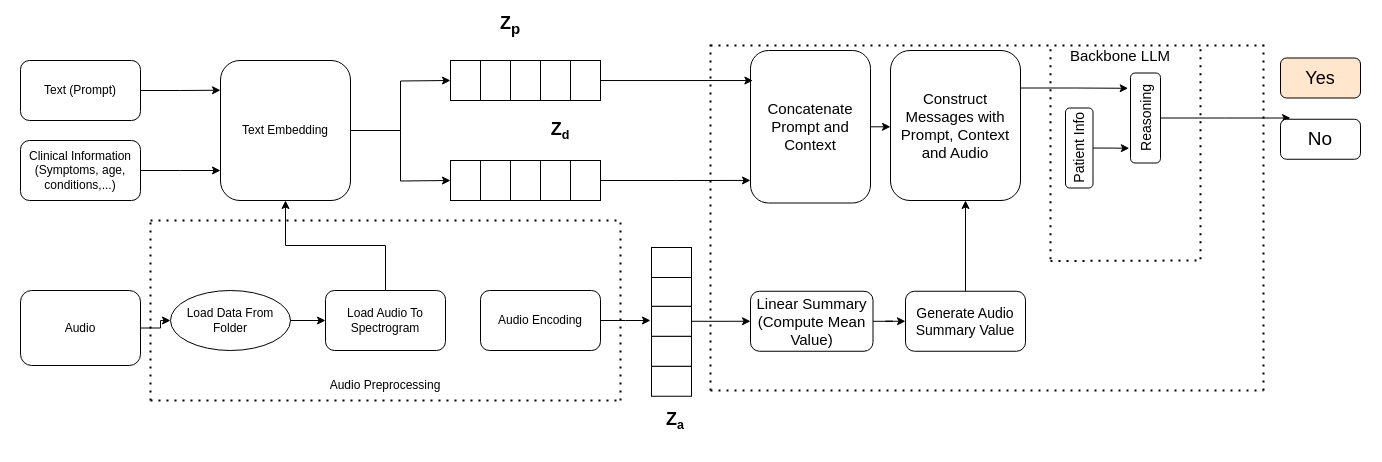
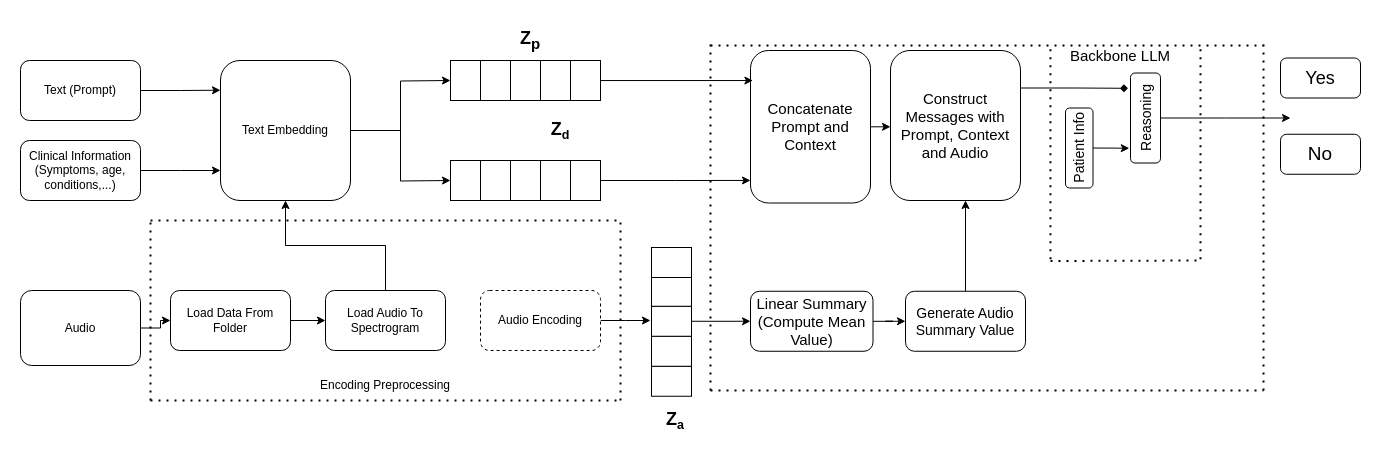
  <mxCell id="0" />
  <mxCell id="1" parent="0" />
  <mxCell id="2" value="" style="edgeStyle=orthogonalEdgeStyle;rounded=0;orthogonalLoop=1;jettySize=auto;html=1;" parent="1" source="3" target="8" edge="1"><mxGeometry relative="1" as="geometry" /></mxCell>
  <mxCell id="3" value="Audio" style="rounded=1;whiteSpace=wrap;html=1;" parent="1" vertex="1"><mxGeometry x="20" y="290" width="120" height="75" as="geometry" /></mxCell>
  <mxCell id="4" style="edgeStyle=orthogonalEdgeStyle;rounded=0;orthogonalLoop=1;jettySize=auto;html=1;" parent="1" source="5" edge="1"><mxGeometry relative="1" as="geometry"><mxPoint x="220" y="170" as="targetPoint" /></mxGeometry></mxCell>
  <mxCell id="5" value="Clinical Information&lt;div&gt;(Symptoms, age, conditions,...)&lt;/div&gt;" style="rounded=1;whiteSpace=wrap;html=1;" parent="1" vertex="1"><mxGeometry x="20" y="140" width="120" height="60" as="geometry" /></mxCell>
  <mxCell id="6" style="edgeStyle=orthogonalEdgeStyle;rounded=0;orthogonalLoop=1;jettySize=auto;html=1;exitX=1;exitY=0.5;exitDx=0;exitDy=0;" parent="1" source="7" edge="1"><mxGeometry relative="1" as="geometry"><mxPoint x="220" y="89.724" as="targetPoint" /></mxGeometry></mxCell>
  <mxCell id="7" value="Text (Prompt)" style="rounded=1;whiteSpace=wrap;html=1;" parent="1" vertex="1"><mxGeometry x="20" y="60" width="120" height="60" as="geometry" /></mxCell>
- <mxCell id="8" value="Load Data From Folder" style="ellipse;whiteSpace=wrap;html=1;" parent="1" vertex="1"><mxGeometry x="170" y="290" width="120" height="60" as="geometry" /></mxCell>
+ <mxCell id="8" value="Load Data From Folder" style="rounded=1;whiteSpace=wrap;html=1;" parent="1" vertex="1"><mxGeometry x="170" y="290" width="120" height="60" as="geometry" /></mxCell>
  <mxCell id="9" style="edgeStyle=orthogonalEdgeStyle;rounded=0;orthogonalLoop=1;jettySize=auto;html=1;" parent="1" source="11" edge="1"><mxGeometry relative="1" as="geometry"><mxPoint x="450" y="80" as="targetPoint" /></mxGeometry></mxCell>
  <mxCell id="10" style="edgeStyle=orthogonalEdgeStyle;rounded=0;orthogonalLoop=1;jettySize=auto;html=1;" parent="1" source="11" edge="1"><mxGeometry relative="1" as="geometry"><mxPoint x="450" y="180" as="targetPoint" /></mxGeometry></mxCell>
  <mxCell id="11" value="Text Embedding" style="rounded=1;whiteSpace=wrap;html=1;" parent="1" vertex="1"><mxGeometry x="220" y="60" width="130" height="140" as="geometry" /></mxCell>
  <mxCell id="12" value="" style="edgeStyle=orthogonalEdgeStyle;rounded=0;orthogonalLoop=1;jettySize=auto;html=1;" parent="1" source="8" target="14" edge="1"><mxGeometry relative="1" as="geometry"><mxPoint x="410" y="320" as="targetPoint" /><mxPoint x="340" y="320" as="sourcePoint" /></mxGeometry></mxCell>
  <mxCell id="13" style="edgeStyle=orthogonalEdgeStyle;rounded=0;orthogonalLoop=1;jettySize=auto;html=1;" parent="1" source="14" target="11" edge="1"><mxGeometry relative="1" as="geometry"><mxPoint x="480" y="320" as="targetPoint" /></mxGeometry></mxCell>
  <mxCell id="14" value="Load Audio To Spectrogram" style="rounded=1;whiteSpace=wrap;html=1;" parent="1" vertex="1"><mxGeometry x="325" y="290" width="120" height="60" as="geometry" /></mxCell>
  <mxCell id="15" style="edgeStyle=orthogonalEdgeStyle;rounded=0;orthogonalLoop=1;jettySize=auto;html=1;" edge="1" parent="1" source="16"><mxGeometry relative="1" as="geometry"><mxPoint x="650" y="320" as="targetPoint" /></mxGeometry></mxCell>
- <mxCell id="16" value="Audio Encoding" style="rounded=1;whiteSpace=wrap;html=1;" parent="1" vertex="1"><mxGeometry x="480" y="290" width="120" height="60" as="geometry" /></mxCell>
+ <mxCell id="16" value="Audio Encoding" style="rounded=1;whiteSpace=wrap;html=1;dashed=1;" parent="1" vertex="1"><mxGeometry x="480" y="290" width="120" height="60" as="geometry" /></mxCell>
  <mxCell id="17" value="" style="endArrow=none;dashed=1;html=1;dashPattern=1 3;strokeWidth=2;rounded=0;" parent="1" edge="1"><mxGeometry width="50" height="50" relative="1" as="geometry"><mxPoint x="150" y="400" as="sourcePoint" /><mxPoint x="150" y="220" as="targetPoint" /></mxGeometry></mxCell>
  <mxCell id="18" value="" style="endArrow=none;dashed=1;html=1;dashPattern=1 3;strokeWidth=2;rounded=0;" parent="1" edge="1"><mxGeometry width="50" height="50" relative="1" as="geometry"><mxPoint x="150" y="220" as="sourcePoint" /><mxPoint x="620" y="220" as="targetPoint" /></mxGeometry></mxCell>
  <mxCell id="19" value="" style="endArrow=none;dashed=1;html=1;dashPattern=1 3;strokeWidth=2;rounded=0;" parent="1" edge="1"><mxGeometry width="50" height="50" relative="1" as="geometry"><mxPoint x="150" y="400" as="sourcePoint" /><mxPoint x="620" y="400" as="targetPoint" /></mxGeometry></mxCell>
- <mxCell id="20" value="Audio Preprocessing" style="text;html=1;align=center;verticalAlign=middle;whiteSpace=wrap;rounded=0;" parent="1" vertex="1"><mxGeometry x="290" y="370" width="190" height="30" as="geometry" /></mxCell>
+ <mxCell id="20" value="Encoding Preprocessing" style="text;html=1;align=center;verticalAlign=middle;whiteSpace=wrap;rounded=0;" parent="1" vertex="1"><mxGeometry x="290" y="370" width="190" height="30" as="geometry" /></mxCell>
  <mxCell id="21" value="" style="rounded=0;whiteSpace=wrap;html=1;" parent="1" vertex="1"><mxGeometry x="450" y="60" width="30" height="40" as="geometry" /></mxCell>
  <mxCell id="22" value="" style="rounded=0;whiteSpace=wrap;html=1;" parent="1" vertex="1"><mxGeometry x="480" y="60" width="30" height="40" as="geometry" /></mxCell>
  <mxCell id="23" value="" style="rounded=0;whiteSpace=wrap;html=1;" parent="1" vertex="1"><mxGeometry x="540" y="60" width="30" height="40" as="geometry" /></mxCell>
  <mxCell id="24" value="" style="rounded=0;whiteSpace=wrap;html=1;" parent="1" vertex="1"><mxGeometry x="510" y="60" width="30" height="40" as="geometry" /></mxCell>
  <mxCell id="25" value="" style="rounded=0;whiteSpace=wrap;html=1;" parent="1" vertex="1"><mxGeometry x="570" y="60" width="30" height="40" as="geometry" /></mxCell>
  <mxCell id="26" value="" style="rounded=0;whiteSpace=wrap;html=1;" parent="1" vertex="1"><mxGeometry x="450" y="160" width="30" height="40" as="geometry" /></mxCell>
  <mxCell id="27" value="" style="rounded=0;whiteSpace=wrap;html=1;" parent="1" vertex="1"><mxGeometry x="480" y="160" width="30" height="40" as="geometry" /></mxCell>
  <mxCell id="28" value="" style="rounded=0;whiteSpace=wrap;html=1;" parent="1" vertex="1"><mxGeometry x="540" y="160" width="30" height="40" as="geometry" /></mxCell>
  <mxCell id="29" value="" style="rounded=0;whiteSpace=wrap;html=1;" parent="1" vertex="1"><mxGeometry x="510" y="160" width="30" height="40" as="geometry" /></mxCell>
  <mxCell id="30" value="" style="rounded=0;whiteSpace=wrap;html=1;" parent="1" vertex="1"><mxGeometry x="570" y="160" width="30" height="40" as="geometry" /></mxCell>
  <mxCell id="31" value="" style="rounded=0;whiteSpace=wrap;html=1;rotation=-90;" parent="1" vertex="1"><mxGeometry x="656" y="360.75" width="30" height="40" as="geometry" /></mxCell>
- <mxCell id="32" value="&lt;b&gt;&lt;font style=&quot;font-size: 18px;&quot;&gt;Z&lt;sub&gt;p&lt;/sub&gt;&lt;/font&gt;&lt;/b&gt;" style="text;html=1;align=center;verticalAlign=middle;whiteSpace=wrap;rounded=0;" parent="1" vertex="1"><mxGeometry x="475" y="5" width="70" height="40" as="geometry" /></mxCell>
+ <mxCell id="32" value="&lt;b&gt;&lt;font style=&quot;font-size: 18px;&quot;&gt;Z&lt;sub&gt;p&lt;/sub&gt;&lt;/font&gt;&lt;/b&gt;" style="text;html=1;align=center;verticalAlign=middle;whiteSpace=wrap;rounded=0;" parent="1" vertex="1"><mxGeometry x="495" y="20" width="70" height="40" as="geometry" /></mxCell>
  <mxCell id="33" value="&lt;b&gt;&lt;font style=&quot;font-size: 18px;&quot;&gt;Z&lt;/font&gt;&lt;font style=&quot;font-size: 15px;&quot;&gt;&lt;sub&gt;a&lt;/sub&gt;&lt;/font&gt;&lt;/b&gt;" style="text;html=1;align=center;verticalAlign=middle;whiteSpace=wrap;rounded=0;rotation=0;" parent="1" vertex="1"><mxGeometry x="640" y="400" width="70" height="40" as="geometry" /></mxCell>
  <mxCell id="34" value="&lt;b&gt;&lt;font style=&quot;font-size: 18px;&quot;&gt;Z&lt;/font&gt;&lt;font style=&quot;font-size: 15px;&quot;&gt;&lt;sub&gt;d&lt;/sub&gt;&lt;/font&gt;&lt;/b&gt;" style="text;html=1;align=center;verticalAlign=middle;whiteSpace=wrap;rounded=0;" parent="1" vertex="1"><mxGeometry x="525" y="110" width="70" height="40" as="geometry" /></mxCell>
  <mxCell id="35" value="" style="endArrow=none;dashed=1;html=1;dashPattern=1 3;strokeWidth=2;rounded=0;" parent="1" edge="1"><mxGeometry width="50" height="50" relative="1" as="geometry"><mxPoint x="710" y="390" as="sourcePoint" /><mxPoint x="1263" y="390" as="targetPoint" /></mxGeometry></mxCell>
  <mxCell id="36" value="" style="endArrow=none;dashed=1;html=1;dashPattern=1 3;strokeWidth=2;rounded=0;" parent="1" edge="1"><mxGeometry width="50" height="50" relative="1" as="geometry"><mxPoint x="710" y="390" as="sourcePoint" /><mxPoint x="710" y="40" as="targetPoint" /></mxGeometry></mxCell>
  <mxCell id="37" value="" style="endArrow=none;dashed=1;html=1;dashPattern=1 3;strokeWidth=2;rounded=0;" parent="1" edge="1"><mxGeometry width="50" height="50" relative="1" as="geometry"><mxPoint x="710" y="45" as="sourcePoint" /><mxPoint x="1263" y="45" as="targetPoint" /></mxGeometry></mxCell>
  <mxCell id="38" style="edgeStyle=orthogonalEdgeStyle;rounded=0;orthogonalLoop=1;jettySize=auto;html=1;entryX=0;entryY=0.5;entryDx=0;entryDy=0;" parent="1" source="39" target="40" edge="1"><mxGeometry relative="1" as="geometry"><mxPoint x="900" y="320.75" as="targetPoint" /></mxGeometry></mxCell>
  <mxCell id="39" value="&lt;font style=&quot;font-size: 15px;&quot;&gt;Linear Summary&lt;/font&gt;&lt;div&gt;&lt;font style=&quot;font-size: 15px;&quot;&gt;(Compute Mean Value)&lt;/font&gt;&lt;/div&gt;" style="rounded=1;whiteSpace=wrap;html=1;" parent="1" vertex="1"><mxGeometry x="750" y="290.75" width="122.5" height="60" as="geometry" /></mxCell>
  <mxCell id="40" value="&lt;span style=&quot;font-size: 14px;&quot;&gt;Generate Audio Summary Value&lt;/span&gt;" style="rounded=1;whiteSpace=wrap;html=1;" parent="1" vertex="1"><mxGeometry x="905" y="290.75" width="120" height="60" as="geometry" /></mxCell>
  <mxCell id="41" style="edgeStyle=orthogonalEdgeStyle;rounded=0;orthogonalLoop=1;jettySize=auto;html=1;" parent="1" source="42" edge="1"><mxGeometry relative="1" as="geometry"><mxPoint x="890" y="126.25" as="targetPoint" /></mxGeometry></mxCell>
  <mxCell id="42" value="&lt;font style=&quot;font-size: 15px;&quot;&gt;Concatenate Prompt and Context&lt;/font&gt;" style="rounded=1;whiteSpace=wrap;html=1;" parent="1" vertex="1"><mxGeometry x="750" y="50" width="120" height="152.5" as="geometry" /></mxCell>
  <mxCell id="43" value="&lt;font style=&quot;font-size: 15px;&quot;&gt;Construct Messages with Prompt, Context and Audio&lt;/font&gt;" style="rounded=1;whiteSpace=wrap;html=1;" parent="1" vertex="1"><mxGeometry x="890" y="50" width="130" height="150" as="geometry" /></mxCell>
  <mxCell id="44" style="edgeStyle=orthogonalEdgeStyle;rounded=0;orthogonalLoop=1;jettySize=auto;html=1;" parent="1" source="45" edge="1"><mxGeometry relative="1" as="geometry"><mxPoint x="1290" y="117.5" as="targetPoint" /></mxGeometry></mxCell>
  <mxCell id="45" value="&lt;font style=&quot;font-size: 14px;&quot;&gt;Reasoning&lt;/font&gt;" style="rounded=1;whiteSpace=wrap;html=1;rotation=-90;" parent="1" vertex="1"><mxGeometry x="1100" y="102.5" width="90" height="30" as="geometry" /></mxCell>
  <mxCell id="46" value="&lt;font style=&quot;font-size: 15px;&quot;&gt;Backbone LLM&lt;/font&gt;" style="text;html=1;align=center;verticalAlign=middle;whiteSpace=wrap;rounded=0;" parent="1" vertex="1"><mxGeometry x="1060" y="40" width="120" height="30" as="geometry" /></mxCell>
  <mxCell id="47" value="&lt;font style=&quot;font-size: 14px;&quot;&gt;Patient Info&lt;/font&gt;" style="rounded=1;whiteSpace=wrap;html=1;rotation=-90;" parent="1" vertex="1"><mxGeometry x="1038.75" y="133.75" width="80" height="27.5" as="geometry" /></mxCell>
  <mxCell id="48" value="" style="endArrow=none;dashed=1;html=1;dashPattern=1 3;strokeWidth=2;rounded=0;" parent="1" edge="1"><mxGeometry width="50" height="50" relative="1" as="geometry"><mxPoint x="1050" y="258.75" as="sourcePoint" /><mxPoint x="1050" y="48.75" as="targetPoint" /></mxGeometry></mxCell>
  <mxCell id="49" value="" style="endArrow=none;dashed=1;html=1;dashPattern=1 3;strokeWidth=2;rounded=0;" parent="1" edge="1"><mxGeometry width="50" height="50" relative="1" as="geometry"><mxPoint x="1200" y="258.75" as="sourcePoint" /><mxPoint x="1200" y="48.75" as="targetPoint" /></mxGeometry></mxCell>
  <mxCell id="50" value="" style="endArrow=none;dashed=1;html=1;dashPattern=1 3;strokeWidth=2;rounded=0;" parent="1" edge="1"><mxGeometry width="50" height="50" relative="1" as="geometry"><mxPoint x="1050" y="260.5" as="sourcePoint" /><mxPoint x="1200" y="260" as="targetPoint" /></mxGeometry></mxCell>
- <mxCell id="51" style="edgeStyle=orthogonalEdgeStyle;rounded=0;orthogonalLoop=1;jettySize=auto;html=1;exitX=1;exitY=0.25;exitDx=0;exitDy=0;entryX=0.83;entryY=-0.078;entryDx=0;entryDy=0;entryPerimeter=0;" parent="1" source="43" target="45" edge="1"><mxGeometry relative="1" as="geometry" /></mxCell>
+ <mxCell id="51" style="edgeStyle=orthogonalEdgeStyle;rounded=0;orthogonalLoop=1;jettySize=auto;html=1;exitX=1;exitY=0.25;exitDx=0;exitDy=0;entryX=0.83;entryY=-0.078;entryDx=0;entryDy=0;entryPerimeter=0;endArrow=diamond;" parent="1" source="43" target="45" edge="1"><mxGeometry relative="1" as="geometry" /></mxCell>
  <mxCell id="52" style="edgeStyle=orthogonalEdgeStyle;rounded=0;orthogonalLoop=1;jettySize=auto;html=1;entryX=0.164;entryY=-0.039;entryDx=0;entryDy=0;entryPerimeter=0;" parent="1" source="47" target="45" edge="1"><mxGeometry relative="1" as="geometry" /></mxCell>
  <mxCell id="53" value="" style="endArrow=none;dashed=1;html=1;dashPattern=1 3;strokeWidth=2;rounded=0;" parent="1" edge="1"><mxGeometry width="50" height="50" relative="1" as="geometry"><mxPoint x="1263" y="390" as="sourcePoint" /><mxPoint x="1263" y="40" as="targetPoint" /></mxGeometry></mxCell>
- <mxCell id="54" value="&lt;font style=&quot;font-size: 19px;&quot;&gt;No&lt;/font&gt;" style="rounded=1;whiteSpace=wrap;html=1;" parent="1" vertex="1"><mxGeometry x="1280" y="118.75" width="80" height="40" as="geometry" /></mxCell>
- <mxCell id="55" value="&lt;font style=&quot;font-size: 18px;&quot;&gt;Yes&lt;/font&gt;" style="rounded=1;whiteSpace=wrap;html=1;fillColor=#ffe6cc;" parent="1" vertex="1"><mxGeometry x="1280" y="57.5" width="80" height="40" as="geometry" /></mxCell>
+ <mxCell id="54" value="&lt;font style=&quot;font-size: 19px;&quot;&gt;No&lt;/font&gt;" style="rounded=1;whiteSpace=wrap;html=1;" parent="1" vertex="1"><mxGeometry x="1280" y="133.75" width="80" height="40" as="geometry" /></mxCell>
+ <mxCell id="55" value="&lt;font style=&quot;font-size: 18px;&quot;&gt;Yes&lt;/font&gt;" style="rounded=1;whiteSpace=wrap;html=1;" parent="1" vertex="1"><mxGeometry x="1280" y="57.5" width="80" height="40" as="geometry" /></mxCell>
  <mxCell id="56" value="" style="rounded=0;whiteSpace=wrap;html=1;rotation=-90;" vertex="1" parent="1"><mxGeometry x="656" y="330.75" width="30" height="40" as="geometry" /></mxCell>
  <mxCell id="57" style="edgeStyle=orthogonalEdgeStyle;rounded=0;orthogonalLoop=1;jettySize=auto;html=1;" edge="1" parent="1" source="58"><mxGeometry relative="1" as="geometry"><mxPoint x="750" y="320.75" as="targetPoint" /></mxGeometry></mxCell>
  <mxCell id="58" value="" style="rounded=0;whiteSpace=wrap;html=1;rotation=-90;" vertex="1" parent="1"><mxGeometry x="656" y="300.75" width="30" height="40" as="geometry" /></mxCell>
  <mxCell id="59" value="" style="rounded=0;whiteSpace=wrap;html=1;rotation=-90;" vertex="1" parent="1"><mxGeometry x="656" y="270.75" width="30" height="40" as="geometry" /></mxCell>
  <mxCell id="60" value="" style="rounded=0;whiteSpace=wrap;html=1;rotation=-90;" vertex="1" parent="1"><mxGeometry x="656" y="242" width="30" height="40" as="geometry" /></mxCell>
  <mxCell id="61" value="" style="endArrow=none;dashed=1;html=1;dashPattern=1 3;strokeWidth=2;rounded=0;" edge="1" parent="1"><mxGeometry width="50" height="50" relative="1" as="geometry"><mxPoint x="620" y="400" as="sourcePoint" /><mxPoint x="620" y="220" as="targetPoint" /></mxGeometry></mxCell>
  <mxCell id="62" style="edgeStyle=orthogonalEdgeStyle;rounded=0;orthogonalLoop=1;jettySize=auto;html=1;entryX=0.02;entryY=0.197;entryDx=0;entryDy=0;entryPerimeter=0;" edge="1" parent="1" source="25" target="42"><mxGeometry relative="1" as="geometry" /></mxCell>
  <mxCell id="63" style="edgeStyle=orthogonalEdgeStyle;rounded=0;orthogonalLoop=1;jettySize=auto;html=1;entryX=0;entryY=0.852;entryDx=0;entryDy=0;entryPerimeter=0;" edge="1" parent="1" source="30" target="42"><mxGeometry relative="1" as="geometry" /></mxCell>
  <mxCell id="64" style="edgeStyle=orthogonalEdgeStyle;rounded=0;orthogonalLoop=1;jettySize=auto;html=1;entryX=0.577;entryY=1;entryDx=0;entryDy=0;entryPerimeter=0;" edge="1" parent="1" source="40" target="43"><mxGeometry relative="1" as="geometry" /></mxCell>
